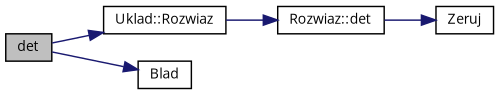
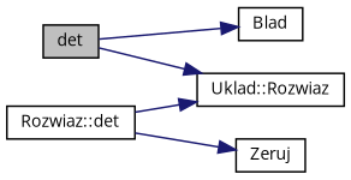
  digraph {
    fontname="Open Sans"
    rankdir=LR
    node [color=black fillcolor=white fontname="Open Sans" fontsize=10 shape=record style=filled]
    edge [color=midnightblue fontname="Open Sans" fontsize=10 labelfontname=Helvetica labelfontsize=10 style=solid]
    n1 [fillcolor=grey75 fontcolor=black height=0.2 label=det width=0.4]
    n2 [height=0.2 label="Uklad::Rozwiaz" width=0.4]
    n3 [height=0.2 label=Blad width=0.4]
    n4 [height=0.2 label="Rozwiaz::det" width=0.4]
    n5 [height=0.2 label=Zeruj width=0.4]
    n1 -> n2
    n1 -> n3
-   n2 -> n4
+   n4 -> n2
    n4 -> n5
  }
